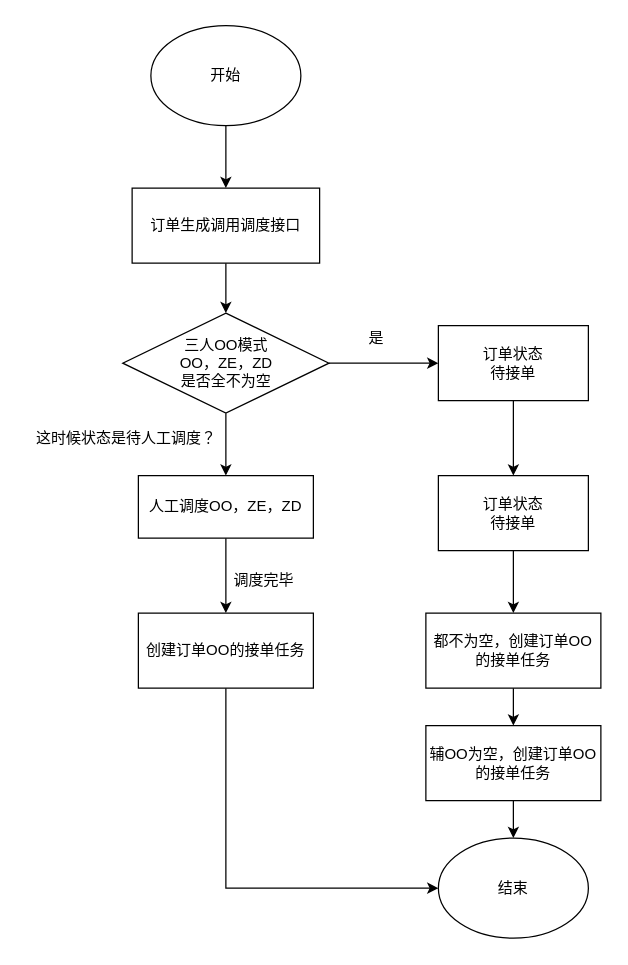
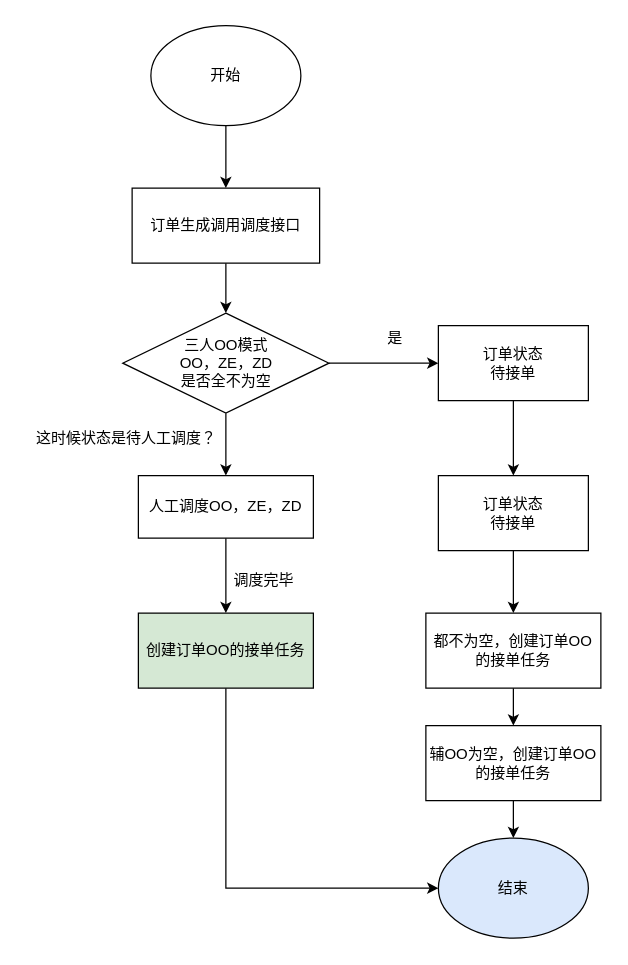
  <mxCell id="0" />
  <mxCell id="1" parent="0" />
  <mxCell id="2" style="edgeStyle=orthogonalEdgeStyle;rounded=0;orthogonalLoop=1;jettySize=auto;html=1;" parent="1" source="3" target="5" edge="1"><mxGeometry relative="1" as="geometry" /></mxCell>
  <mxCell id="3" value="开始" style="ellipse;whiteSpace=wrap;html=1;" parent="1" vertex="1"><mxGeometry x="120" y="20" width="120" height="80" as="geometry" /></mxCell>
  <mxCell id="4" style="edgeStyle=orthogonalEdgeStyle;rounded=0;orthogonalLoop=1;jettySize=auto;html=1;exitX=0.5;exitY=1;exitDx=0;exitDy=0;" edge="1" parent="1" source="5" target="8"><mxGeometry relative="1" as="geometry" /></mxCell>
  <mxCell id="5" value="订单生成调用调度接口" style="rounded=0;whiteSpace=wrap;html=1;" parent="1" vertex="1"><mxGeometry x="105" y="150" width="150" height="60" as="geometry" /></mxCell>
  <mxCell id="6" style="edgeStyle=orthogonalEdgeStyle;rounded=0;orthogonalLoop=1;jettySize=auto;html=1;exitX=1;exitY=0.5;exitDx=0;exitDy=0;entryX=0;entryY=0.5;entryDx=0;entryDy=0;" edge="1" parent="1" source="8" target="10"><mxGeometry relative="1" as="geometry" /></mxCell>
  <mxCell id="7" style="edgeStyle=orthogonalEdgeStyle;rounded=0;orthogonalLoop=1;jettySize=auto;html=1;exitX=0.5;exitY=1;exitDx=0;exitDy=0;" edge="1" parent="1" source="8" target="14"><mxGeometry relative="1" as="geometry" /></mxCell>
  <mxCell id="8" value="三人OO模式&lt;br&gt;OO，ZE，ZD&lt;br&gt;是否全不为空" style="rhombus;whiteSpace=wrap;html=1;" parent="1" vertex="1"><mxGeometry x="97.5" y="250" width="165" height="80" as="geometry" /></mxCell>
  <mxCell id="9" style="edgeStyle=orthogonalEdgeStyle;rounded=0;orthogonalLoop=1;jettySize=auto;html=1;exitX=0.5;exitY=1;exitDx=0;exitDy=0;" edge="1" parent="1" source="10" target="16"><mxGeometry relative="1" as="geometry" /></mxCell>
  <mxCell id="10" value="订单状态&lt;br&gt;待接单" style="rounded=0;whiteSpace=wrap;html=1;" parent="1" vertex="1"><mxGeometry x="350" y="260" width="120" height="60" as="geometry" /></mxCell>
- <mxCell id="11" value="结束" style="ellipse;whiteSpace=wrap;html=1;" vertex="1" parent="1"><mxGeometry x="350" y="670" width="120" height="80" as="geometry" /></mxCell>
- <mxCell id="12" value="是" style="text;html=1;align=center;verticalAlign=middle;resizable=0;points=[];autosize=1;strokeColor=none;fillColor=none;" vertex="1" parent="1"><mxGeometry x="285" y="260" width="30" height="20" as="geometry" /></mxCell>
+ <mxCell id="11" value="结束" style="ellipse;whiteSpace=wrap;html=1;fillColor=#dae8fc;" vertex="1" parent="1"><mxGeometry x="350" y="670" width="120" height="80" as="geometry" /></mxCell>
+ <mxCell id="12" value="是" style="text;html=1;align=center;verticalAlign=middle;resizable=0;points=[];autosize=1;strokeColor=none;fillColor=none;" vertex="1" parent="1"><mxGeometry x="300" y="260" width="30" height="20" as="geometry" /></mxCell>
  <mxCell id="13" style="edgeStyle=orthogonalEdgeStyle;rounded=0;orthogonalLoop=1;jettySize=auto;html=1;exitX=0.5;exitY=1;exitDx=0;exitDy=0;" edge="1" parent="1" source="14" target="18"><mxGeometry relative="1" as="geometry" /></mxCell>
  <mxCell id="14" value="人工调度OO，ZE，ZD" style="rounded=0;whiteSpace=wrap;html=1;" vertex="1" parent="1"><mxGeometry x="110" y="380" width="140" height="50" as="geometry" /></mxCell>
  <mxCell id="15" style="edgeStyle=orthogonalEdgeStyle;rounded=0;orthogonalLoop=1;jettySize=auto;html=1;exitX=0.5;exitY=1;exitDx=0;exitDy=0;entryX=0.5;entryY=0;entryDx=0;entryDy=0;" edge="1" parent="1" source="16" target="20"><mxGeometry relative="1" as="geometry" /></mxCell>
  <mxCell id="16" value="订单状态&lt;br&gt;待接单" style="rounded=0;whiteSpace=wrap;html=1;" vertex="1" parent="1"><mxGeometry x="350" y="380" width="120" height="60" as="geometry" /></mxCell>
  <mxCell id="17" style="edgeStyle=orthogonalEdgeStyle;rounded=0;orthogonalLoop=1;jettySize=auto;html=1;exitX=0.5;exitY=1;exitDx=0;exitDy=0;entryX=0;entryY=0.5;entryDx=0;entryDy=0;" edge="1" parent="1" source="18" target="11"><mxGeometry relative="1" as="geometry" /></mxCell>
- <mxCell id="18" value="创建订单OO的接单任务" style="rounded=0;whiteSpace=wrap;html=1;" vertex="1" parent="1"><mxGeometry x="110" y="490" width="140" height="60" as="geometry" /></mxCell>
+ <mxCell id="18" value="创建订单OO的接单任务" style="rounded=0;whiteSpace=wrap;html=1;fillColor=#d5e8d4;" vertex="1" parent="1"><mxGeometry x="110" y="490" width="140" height="60" as="geometry" /></mxCell>
  <mxCell id="19" style="edgeStyle=orthogonalEdgeStyle;rounded=0;orthogonalLoop=1;jettySize=auto;html=1;exitX=0.5;exitY=1;exitDx=0;exitDy=0;" edge="1" parent="1" source="20" target="23"><mxGeometry relative="1" as="geometry" /></mxCell>
  <mxCell id="20" value="都不为空，创建订单OO的接单任务" style="rounded=0;whiteSpace=wrap;html=1;" vertex="1" parent="1"><mxGeometry x="340" y="490" width="140" height="60" as="geometry" /></mxCell>
  <mxCell id="21" value="调度完毕" style="text;html=1;align=center;verticalAlign=middle;resizable=0;points=[];autosize=1;strokeColor=none;fillColor=none;" vertex="1" parent="1"><mxGeometry x="180" y="454" width="60" height="20" as="geometry" /></mxCell>
  <mxCell id="22" style="edgeStyle=orthogonalEdgeStyle;rounded=0;orthogonalLoop=1;jettySize=auto;html=1;exitX=0.5;exitY=1;exitDx=0;exitDy=0;entryX=0.5;entryY=0;entryDx=0;entryDy=0;" edge="1" parent="1" source="23" target="11"><mxGeometry relative="1" as="geometry" /></mxCell>
  <mxCell id="23" value="辅OO为空，创建订单OO的接单任务" style="rounded=0;whiteSpace=wrap;html=1;" vertex="1" parent="1"><mxGeometry x="340" y="580" width="140" height="60" as="geometry" /></mxCell>
  <mxCell id="24" value="这时候状态是待人工调度？" style="text;html=1;align=center;verticalAlign=middle;resizable=0;points=[];autosize=1;strokeColor=none;fillColor=none;" vertex="1" parent="1"><mxGeometry x="20" y="340" width="160" height="20" as="geometry" /></mxCell>
